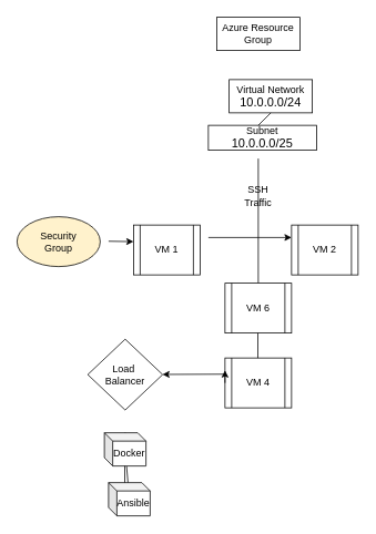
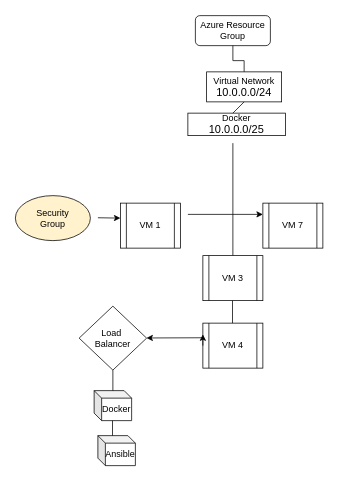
  <mxCell id="0" />
  <mxCell id="1" parent="0" />
- <mxCell id="2" value="Azure Resource Group" style="rounded=0;whiteSpace=wrap;html=1;" parent="1" vertex="1"><mxGeometry x="260" y="20" width="100" height="40" as="geometry" /></mxCell>
- <mxCell id="3" value="Subnet&lt;br&gt;&lt;span id=&quot;docs-internal-guid-39852e3c-7fff-ea91-b751-c35b8b68d2ac&quot;&gt;&lt;span style=&quot;font-size: 11pt; font-family: Arial; background-color: transparent; font-variant-numeric: normal; font-variant-east-asian: normal; vertical-align: baseline;&quot;&gt;10.0.0.0/25&lt;/span&gt;&lt;/span&gt;" style="rounded=0;whiteSpace=wrap;html=1;" parent="1" vertex="1"><mxGeometry x="250" y="150" width="130" height="30" as="geometry" /></mxCell>
+ <mxCell id="2" value="Azure Resource Group" style="whiteSpace=wrap;html=1;rounded=1;" parent="1" vertex="1"><mxGeometry x="260" y="20" width="100" height="40" as="geometry" /></mxCell>
+ <mxCell id="3" value="Docker&lt;br&gt;&lt;span id=&quot;docs-internal-guid-39852e3c-7fff-ea91-b751-c35b8b68d2ac&quot;&gt;&lt;span style=&quot;font-size: 11pt; font-family: Arial; background-color: transparent; font-variant-numeric: normal; font-variant-east-asian: normal; vertical-align: baseline;&quot;&gt;10.0.0.0/25&lt;/span&gt;&lt;/span&gt;" style="rounded=0;whiteSpace=wrap;html=1;" parent="1" vertex="1"><mxGeometry x="250" y="150" width="130" height="30" as="geometry" /></mxCell>
+ <mxCell id="4" value="" style="edgeStyle=orthogonalEdgeStyle;rounded=0;orthogonalLoop=1;jettySize=auto;html=1;entryX=0.5;entryY=0;entryDx=0;entryDy=0;endArrow=none;" parent="1" source="2" target="5" edge="1"><mxGeometry relative="1" as="geometry"><mxPoint x="310" y="60" as="sourcePoint" /><mxPoint x="270" y="160" as="targetPoint" /></mxGeometry></mxCell>
  <mxCell id="5" value="Virtual Network&lt;br&gt;&lt;span id=&quot;docs-internal-guid-7fba1cf0-7fff-a7ad-f630-94b53cd180f9&quot;&gt;&lt;span style=&quot;font-size: 11pt; font-family: Arial; background-color: transparent; font-variant-numeric: normal; font-variant-east-asian: normal; vertical-align: baseline;&quot;&gt;10.0.0.0/24&lt;/span&gt;&lt;/span&gt;" style="rounded=0;whiteSpace=wrap;html=1;" parent="1" vertex="1"><mxGeometry x="275" y="95" width="100" height="40" as="geometry" /></mxCell>
  <mxCell id="6" value="" style="endArrow=none;html=1;rounded=0;entryX=0.5;entryY=1;entryDx=0;entryDy=0;" parent="1" target="5" edge="1"><mxGeometry width="50" height="50" relative="1" as="geometry"><mxPoint x="310" y="150" as="sourcePoint" /><mxPoint x="309.5" y="130" as="targetPoint" /></mxGeometry></mxCell>
  <mxCell id="7" value="Security&lt;br&gt;Group" style="ellipse;whiteSpace=wrap;html=1;fillColor=#fff2cc;" parent="1" vertex="1"><mxGeometry x="20" y="260" width="100" height="60" as="geometry" /></mxCell>
  <mxCell id="8" value="" style="endArrow=classic;html=1;rounded=0;" parent="1" edge="1"><mxGeometry width="50" height="50" relative="1" as="geometry"><mxPoint x="130" y="289.5" as="sourcePoint" /><mxPoint x="160" y="290" as="targetPoint" /></mxGeometry></mxCell>
  <mxCell id="9" value="VM 1" style="shape=process;whiteSpace=wrap;html=1;backgroundOutline=1;" parent="1" vertex="1"><mxGeometry x="160" y="270" width="80" height="60" as="geometry" /></mxCell>
- <mxCell id="10" value="SSH Traffic" style="text;html=1;strokeColor=none;fillColor=none;align=center;verticalAlign=middle;whiteSpace=wrap;rounded=0;" parent="1" vertex="1"><mxGeometry x="280" y="220" width="60" height="30" as="geometry" /></mxCell>
  <mxCell id="11" value="" style="endArrow=classic;html=1;rounded=0;entryX=0;entryY=0.25;entryDx=0;entryDy=0;" parent="1" target="12" edge="1"><mxGeometry width="50" height="50" relative="1" as="geometry"><mxPoint x="250" y="285" as="sourcePoint" /><mxPoint x="295" y="279.5" as="targetPoint" /></mxGeometry></mxCell>
- <mxCell id="12" value="VM 2" style="shape=process;whiteSpace=wrap;html=1;backgroundOutline=1;" parent="1" vertex="1"><mxGeometry x="350" y="270" width="80" height="60" as="geometry" /></mxCell>
+ <mxCell id="12" value="VM 7" style="shape=process;whiteSpace=wrap;html=1;backgroundOutline=1;" parent="1" vertex="1"><mxGeometry x="350" y="270" width="80" height="60" as="geometry" /></mxCell>
  <mxCell id="13" value="" style="endArrow=none;html=1;rounded=0;" parent="1" edge="1"><mxGeometry width="50" height="50" relative="1" as="geometry"><mxPoint x="310" y="340" as="sourcePoint" /><mxPoint x="310" y="190" as="targetPoint" /></mxGeometry></mxCell>
- <mxCell id="14" value="VM 6" style="shape=process;whiteSpace=wrap;html=1;backgroundOutline=1;" parent="1" vertex="1"><mxGeometry x="270" y="340" width="80" height="60" as="geometry" /></mxCell>
+ <mxCell id="14" value="VM 3" style="shape=process;whiteSpace=wrap;html=1;backgroundOutline=1;" parent="1" vertex="1"><mxGeometry x="270" y="340" width="80" height="60" as="geometry" /></mxCell>
  <mxCell id="15" value="VM 4" style="shape=process;whiteSpace=wrap;html=1;backgroundOutline=1;" parent="1" vertex="1"><mxGeometry x="270" y="430" width="80" height="60" as="geometry" /></mxCell>
  <mxCell id="16" value="" style="endArrow=none;html=1;rounded=0;" parent="1" edge="1"><mxGeometry width="50" height="50" relative="1" as="geometry"><mxPoint x="309.5" y="430" as="sourcePoint" /><mxPoint x="309.5" y="400" as="targetPoint" /></mxGeometry></mxCell>
  <mxCell id="17" value="" style="endArrow=classic;html=1;rounded=0;" parent="1" target="18" edge="1"><mxGeometry width="50" height="50" relative="1" as="geometry"><mxPoint x="270" y="449.5" as="sourcePoint" /><mxPoint x="230" y="449.5" as="targetPoint" /></mxGeometry></mxCell>
  <mxCell id="18" value="Load&amp;nbsp;&lt;br&gt;Balancer" style="shape=hexagon;perimeter=hexagonPerimeter2;whiteSpace=wrap;html=1;fixedSize=1;size=50;" parent="1" vertex="1"><mxGeometry x="105" y="407.38" width="90" height="85.25" as="geometry" /></mxCell>
  <mxCell id="19" style="edgeStyle=orthogonalEdgeStyle;rounded=0;orthogonalLoop=1;jettySize=auto;html=1;exitX=0;exitY=0.5;exitDx=0;exitDy=0;entryX=0;entryY=0.25;entryDx=0;entryDy=0;" parent="1" source="15" target="15" edge="1"><mxGeometry relative="1" as="geometry" /></mxCell>
- <mxCell id="20" value="" style="endArrow=none;html=1;rounded=0;startArrow=none;" parent="1" source="23" target="21" edge="1"><mxGeometry width="50" height="50" relative="1" as="geometry"><mxPoint x="150" y="530" as="sourcePoint" /><mxPoint x="150" y="510" as="targetPoint" /></mxGeometry></mxCell>
+ <mxCell id="20" value="" style="endArrow=none;html=1;rounded=0;startArrow=none;entryX=0.5;entryY=1;entryDx=0;entryDy=0;" parent="1" source="23" target="18" edge="1"><mxGeometry width="50" height="50" relative="1" as="geometry"><mxPoint x="150" y="530" as="sourcePoint" /><mxPoint x="150" y="510" as="targetPoint" /></mxGeometry></mxCell>
  <mxCell id="21" value="Ansible" style="shape=cube;whiteSpace=wrap;html=1;boundedLbl=1;backgroundOutline=1;darkOpacity=0.05;darkOpacity2=0.1;size=10;" parent="1" vertex="1"><mxGeometry x="130" y="580" width="50" height="40" as="geometry" /></mxCell>
  <mxCell id="22" value="" style="endArrow=none;html=1;rounded=0;" parent="1" target="23" edge="1"><mxGeometry width="50" height="50" relative="1" as="geometry"><mxPoint x="150" y="530" as="sourcePoint" /><mxPoint x="150" y="510" as="targetPoint" /></mxGeometry></mxCell>
  <mxCell id="23" value="Docker" style="shape=cube;whiteSpace=wrap;html=1;boundedLbl=1;backgroundOutline=1;darkOpacity=0.05;darkOpacity2=0.1;size=10;" parent="1" vertex="1"><mxGeometry x="125" y="520" width="50" height="40" as="geometry" /></mxCell>
  <mxCell id="24" value="" style="endArrow=none;html=1;rounded=0;" parent="1" edge="1"><mxGeometry width="50" height="50" relative="1" as="geometry"><mxPoint x="149.5" y="580" as="sourcePoint" /><mxPoint x="149.5" y="560" as="targetPoint" /></mxGeometry></mxCell>
